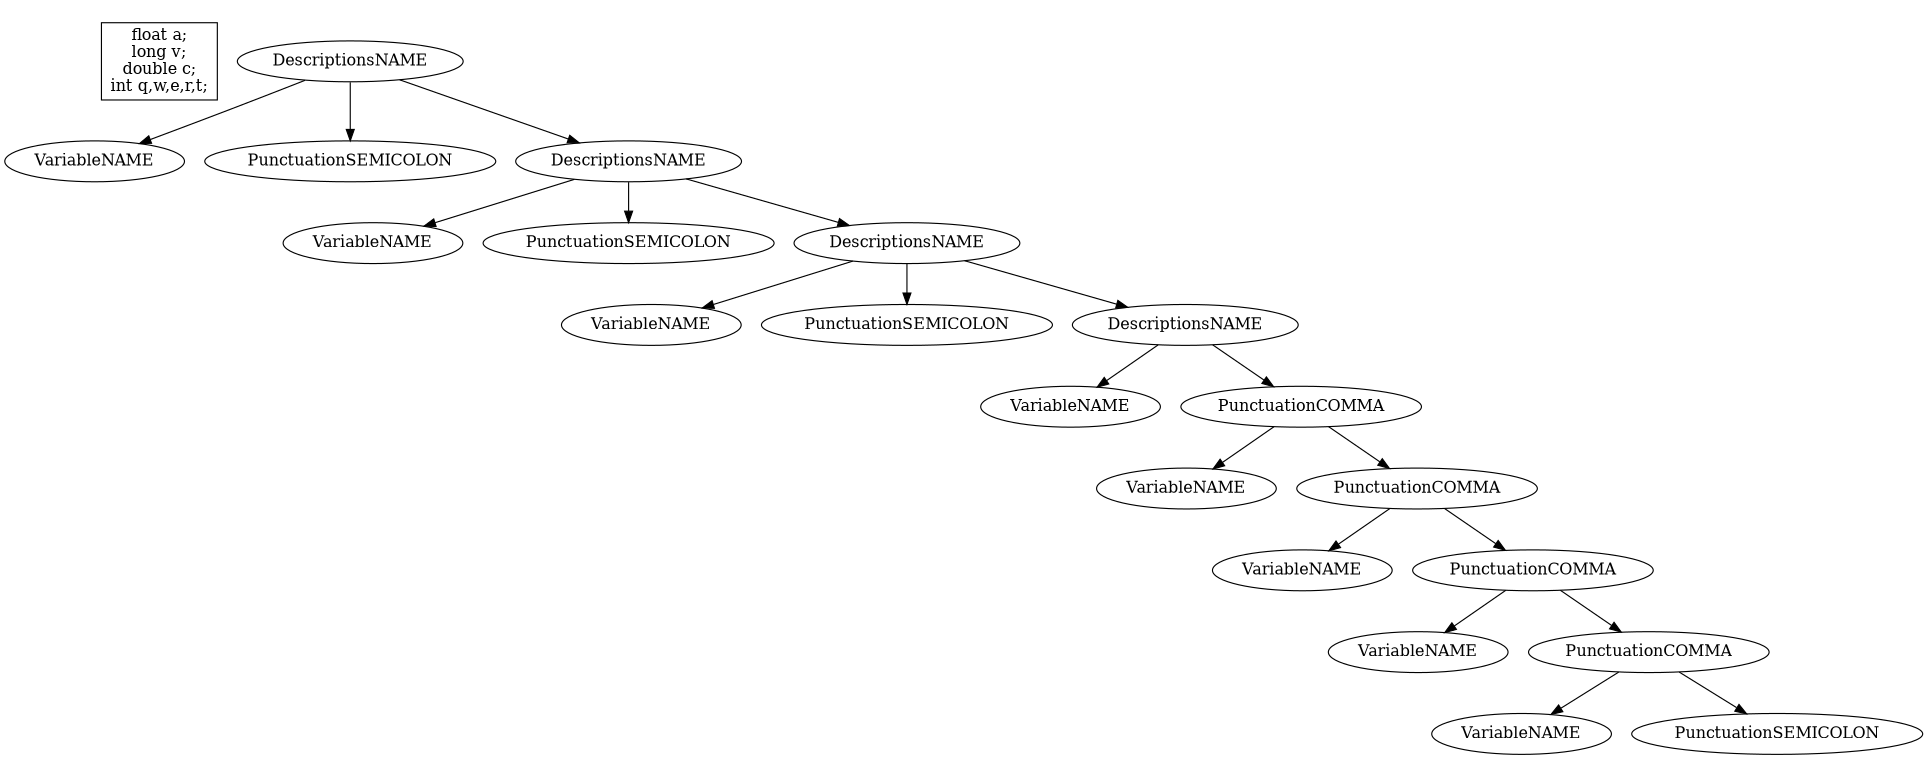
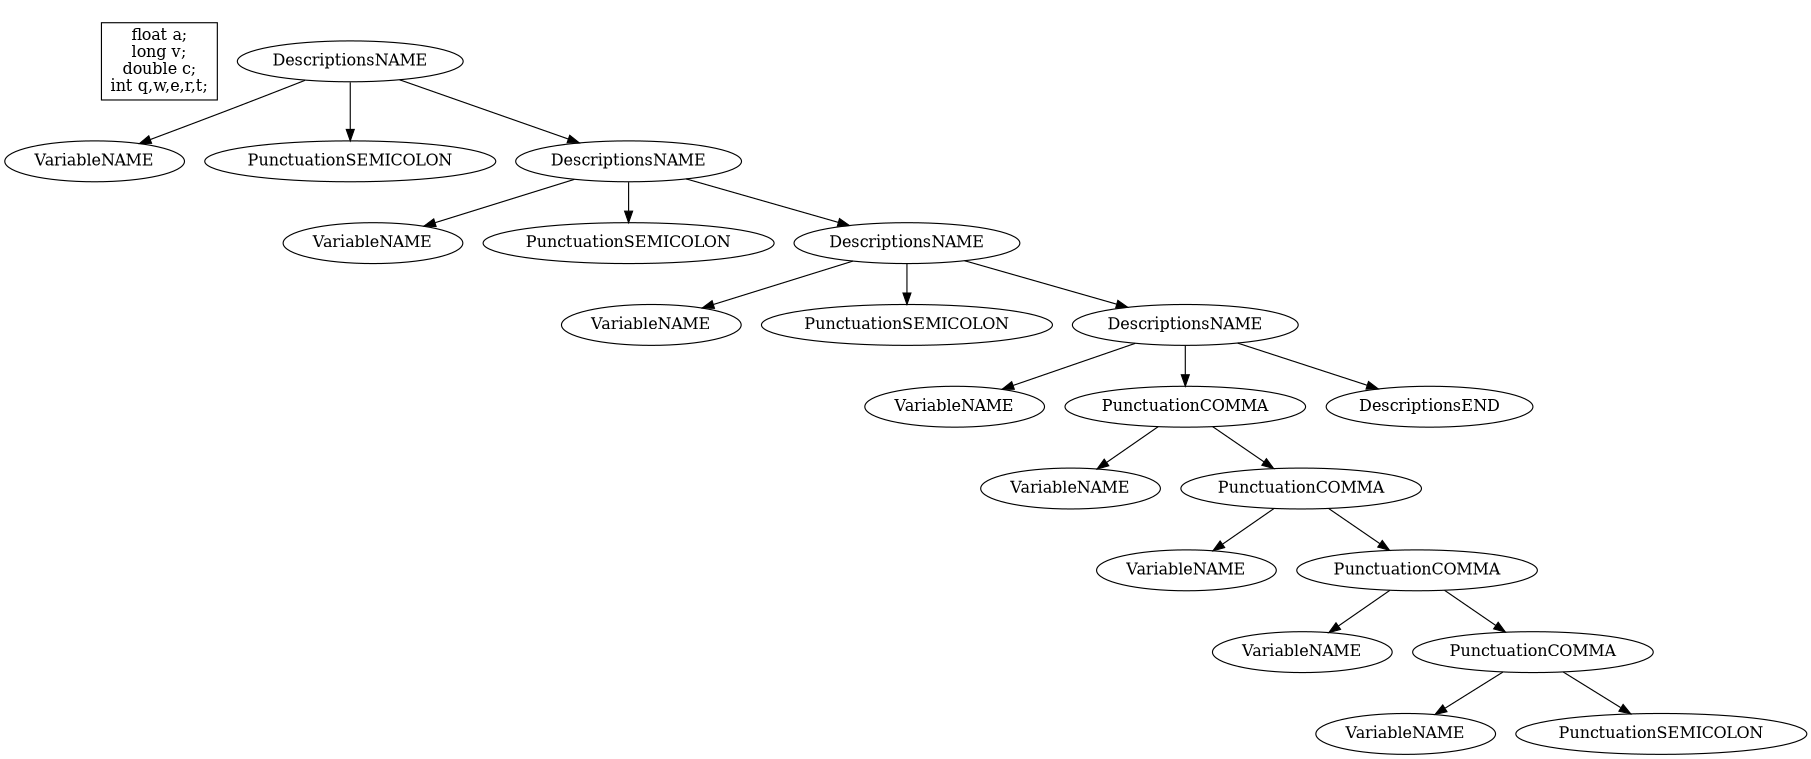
  digraph {
    n1 [label="float a;\nlong v;\ndouble c;\nint q,w,e,r,t;" shape=box]
    n2 [label=DescriptionsNAME]
    n3 [label=VariableNAME]
    n4 [label=PunctuationSEMICOLON]
    n5 [label=DescriptionsNAME]
    n6 [label=VariableNAME]
    n7 [label=PunctuationSEMICOLON]
    n8 [label=DescriptionsNAME]
    n9 [label=VariableNAME]
    n10 [label=PunctuationSEMICOLON]
    n11 [label=DescriptionsNAME]
    n12 [label=VariableNAME]
    n13 [label=PunctuationCOMMA]
+   n14 [label=DescriptionsEND]
    n15 [label=VariableNAME]
    n16 [label=PunctuationCOMMA]
    n17 [label=VariableNAME]
    n18 [label=PunctuationCOMMA]
    n19 [label=VariableNAME]
    n20 [label=PunctuationCOMMA]
    n21 [label=VariableNAME]
    n22 [label=PunctuationSEMICOLON]
    subgraph cluster_1 {
      style=invis
      n1
    }
    n2 -> n3
    n2 -> n4
    n2 -> n5
    n5 -> n6
    n5 -> n7
    n5 -> n8
    n8 -> n9
    n8 -> n10
    n8 -> n11
    n11 -> n12
    n11 -> n13
+   n11 -> n14
    n13 -> n15
    n13 -> n16
    n16 -> n17
    n16 -> n18
    n18 -> n19
    n18 -> n20
    n20 -> n21
    n20 -> n22
  }
